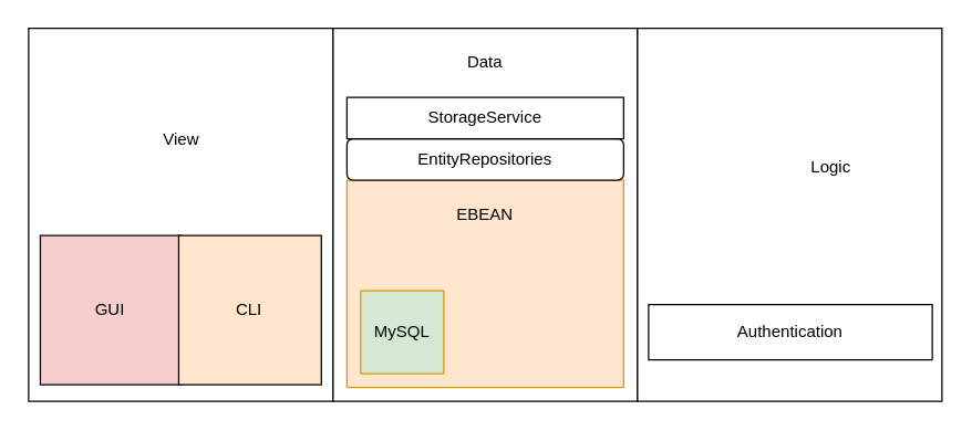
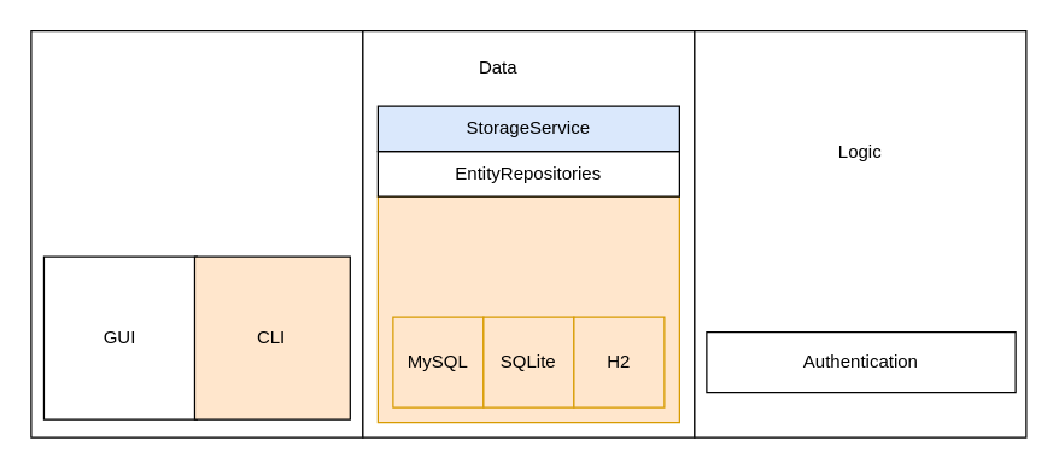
  <mxCell id="0" />
  <mxCell id="1" parent="0" />
  <mxCell id="2" value="" style="group" vertex="1" connectable="0" parent="1"><mxGeometry x="20" y="20" width="220" height="270" as="geometry" /></mxCell>
  <mxCell id="3" value="" style="group" vertex="1" connectable="0" parent="2"><mxGeometry width="220" height="270" as="geometry" /></mxCell>
  <mxCell id="4" value="" style="rounded=0;whiteSpace=wrap;html=1;" vertex="1" parent="3"><mxGeometry width="220" height="270" as="geometry" /></mxCell>
- <mxCell id="5" value="View" style="text;html=1;align=center;verticalAlign=middle;whiteSpace=wrap;rounded=0;" vertex="1" parent="3"><mxGeometry x="84.615" y="54" width="50.769" height="54" as="geometry" /></mxCell>
  <mxCell id="6" value="" style="group" vertex="1" connectable="0" parent="3"><mxGeometry x="8.462" y="150" width="203.08" height="108" as="geometry" /></mxCell>
- <mxCell id="7" value="GUI" style="rounded=0;whiteSpace=wrap;html=1;fillColor=#f8cecc;" vertex="1" parent="6"><mxGeometry width="101.538" height="108" as="geometry" /></mxCell>
+ <mxCell id="7" value="GUI" style="rounded=0;whiteSpace=wrap;html=1;" vertex="1" parent="6"><mxGeometry width="101.538" height="108" as="geometry" /></mxCell>
  <mxCell id="8" value="CLI" style="rounded=0;whiteSpace=wrap;html=1;fillColor=#ffe6cc;" vertex="1" parent="3"><mxGeometry x="108.462" y="150" width="103.08" height="108" as="geometry" /></mxCell>
  <mxCell id="9" value="" style="group" vertex="1" connectable="0" parent="1"><mxGeometry x="240" y="20" width="220" height="270" as="geometry" /></mxCell>
  <mxCell id="10" value="" style="rounded=0;whiteSpace=wrap;html=1;" vertex="1" parent="9"><mxGeometry width="220" height="270" as="geometry" /></mxCell>
- <mxCell id="11" value="Data" style="text;html=1;align=center;verticalAlign=middle;whiteSpace=wrap;rounded=0;" vertex="1" parent="9"><mxGeometry x="80" y="10" width="60" height="30" as="geometry" /></mxCell>
+ <mxCell id="11" value="Data" style="text;html=1;align=center;verticalAlign=middle;whiteSpace=wrap;rounded=0;" vertex="1" parent="9"><mxGeometry x="60" y="10" width="60" height="30" as="geometry" /></mxCell>
  <mxCell id="12" value="" style="group" vertex="1" connectable="0" parent="9"><mxGeometry x="10" y="110" width="200" height="150" as="geometry" /></mxCell>
  <mxCell id="13" value="" style="group" vertex="1" connectable="0" parent="12"><mxGeometry width="200" height="150" as="geometry" /></mxCell>
  <mxCell id="14" value="" style="rounded=0;whiteSpace=wrap;html=1;fillColor=#ffe6cc;strokeColor=#d79b00;" vertex="1" parent="13"><mxGeometry width="200" height="150" as="geometry" /></mxCell>
  <mxCell id="15" value="" style="group" vertex="1" connectable="0" parent="13"><mxGeometry x="10" y="50" width="180" height="90" as="geometry" /></mxCell>
  <mxCell id="16" value="" style="group" vertex="1" connectable="0" parent="15"><mxGeometry y="30" width="180" height="60" as="geometry" /></mxCell>
- <mxCell id="17" value="MySQL" style="rounded=0;whiteSpace=wrap;html=1;fillColor=#d5e8d4;strokeColor=#d79b00;" vertex="1" parent="16"><mxGeometry width="60" height="60" as="geometry" /></mxCell>
- <mxCell id="20" value="EBEAN" style="text;html=1;align=center;verticalAlign=middle;whiteSpace=wrap;rounded=0;" vertex="1" parent="13"><mxGeometry x="70" y="10" width="60" height="30" as="geometry" /></mxCell>
+ <mxCell id="17" value="MySQL" style="rounded=0;whiteSpace=wrap;html=1;fillColor=#ffe6cc;strokeColor=#d79b00;" vertex="1" parent="16"><mxGeometry width="60" height="60" as="geometry" /></mxCell>
+ <mxCell id="18" value="SQLite" style="rounded=0;whiteSpace=wrap;html=1;fillColor=#ffe6cc;strokeColor=#d79b00;" vertex="1" parent="16"><mxGeometry x="60" width="60" height="60" as="geometry" /></mxCell>
+ <mxCell id="19" value="H2" style="rounded=0;whiteSpace=wrap;html=1;fillColor=#ffe6cc;strokeColor=#d79b00;" vertex="1" parent="16"><mxGeometry x="120" width="60" height="60" as="geometry" /></mxCell>
  <mxCell id="21" value="" style="group" vertex="1" connectable="0" parent="9"><mxGeometry x="10" y="50" width="200" height="60" as="geometry" /></mxCell>
- <mxCell id="22" value="EntityRepositories" style="whiteSpace=wrap;html=1;rounded=1;" vertex="1" parent="21"><mxGeometry y="30" width="200" height="30" as="geometry" /></mxCell>
- <mxCell id="23" value="StorageService" style="rounded=0;whiteSpace=wrap;html=1;" vertex="1" parent="21"><mxGeometry width="200" height="30" as="geometry" /></mxCell>
+ <mxCell id="22" value="EntityRepositories" style="rounded=0;whiteSpace=wrap;html=1;" vertex="1" parent="21"><mxGeometry y="30" width="200" height="30" as="geometry" /></mxCell>
+ <mxCell id="23" value="StorageService" style="rounded=0;whiteSpace=wrap;html=1;fillColor=#dae8fc;" vertex="1" parent="21"><mxGeometry width="200" height="30" as="geometry" /></mxCell>
  <mxCell id="24" value="" style="rounded=0;whiteSpace=wrap;html=1;" vertex="1" parent="1"><mxGeometry x="460" y="20" width="220" height="270" as="geometry" /></mxCell>
  <mxCell id="25" value="Authentication" style="rounded=0;whiteSpace=wrap;html=1;" vertex="1" parent="1"><mxGeometry x="468" y="220" width="205" height="40" as="geometry" /></mxCell>
- <mxCell id="26" value="Logic" style="text;html=1;align=center;verticalAlign=middle;whiteSpace=wrap;rounded=0;" vertex="1" parent="1"><mxGeometry x="570" y="106" width="60" height="30" as="geometry" /></mxCell>
+ <mxCell id="26" value="Logic" style="text;html=1;align=center;verticalAlign=middle;whiteSpace=wrap;rounded=0;" vertex="1" parent="1"><mxGeometry x="540" y="86" width="60" height="30" as="geometry" /></mxCell>
